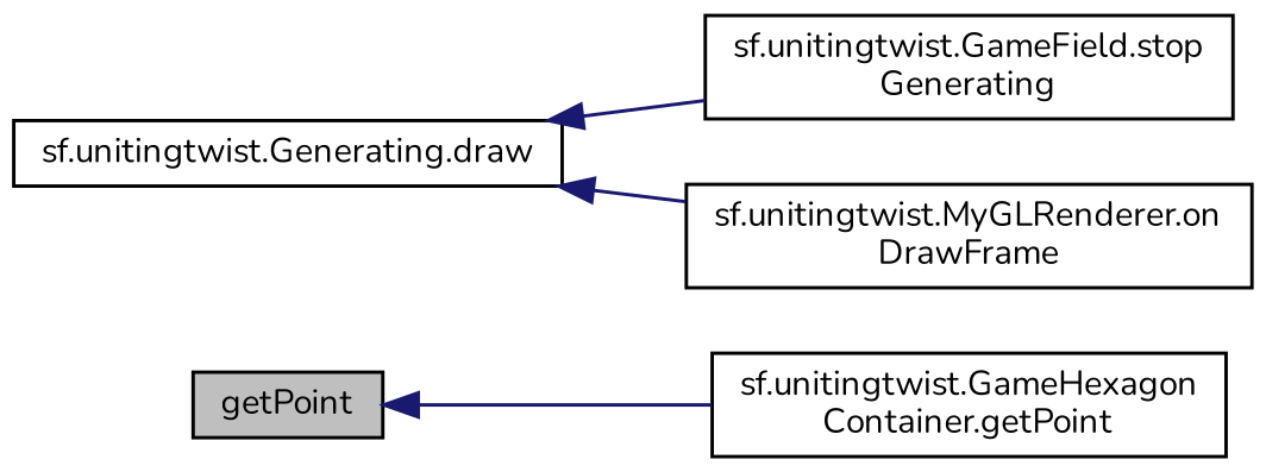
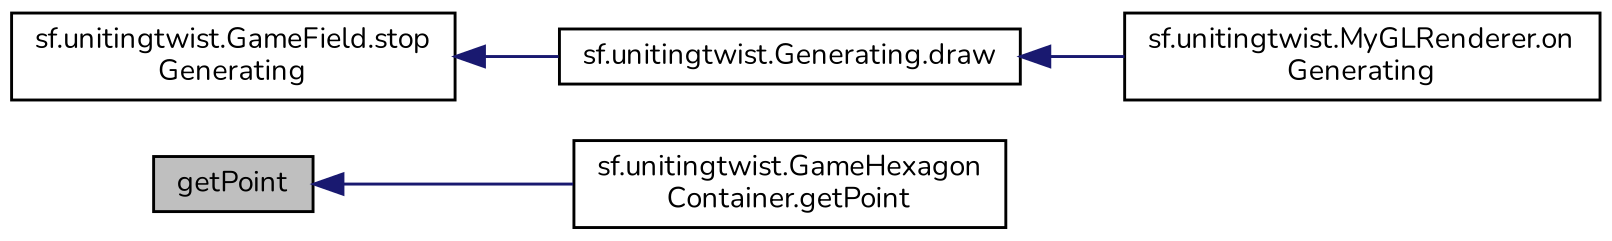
  digraph {
    fontname=Nunito
    rankdir=LR
    node [color=black fillcolor=white fontname=Nunito fontsize=10 shape=record style=filled]
    edge [color=midnightblue dir=back fontname=Nunito fontsize=10 labelfontname=Helvetica labelfontsize=10 style=solid]
    n1 [fillcolor=grey75 fontcolor=black height=0.2 label=getPoint width=0.4]
    n2 [height=0.2 label="sf.unitingtwist.GameHexagon\lContainer.getPoint" width=0.4]
    n3 [height=0.2 label="sf.unitingtwist.GameField.stop\lGenerating" width=0.4]
    n4 [height=0.2 label="sf.unitingtwist.Generating.draw" width=0.4]
-   n5 [height=0.2 label="sf.unitingtwist.MyGLRenderer.on\lDrawFrame" width=0.4]
+   n5 [height=0.2 label="sf.unitingtwist.MyGLRenderer.on\lGenerating" width=0.4]
    n1 -> n2
-   n4 -> n3
+   n3 -> n4
    n4 -> n5
  }
